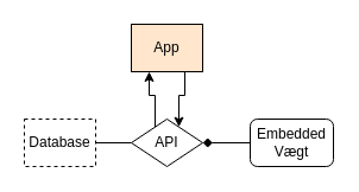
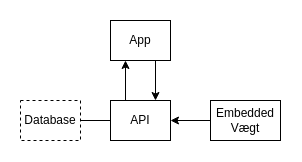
  <mxCell id="0" />
  <mxCell id="1" parent="0" />
  <mxCell id="2" style="edgeStyle=orthogonalEdgeStyle;rounded=0;orthogonalLoop=1;jettySize=auto;html=1;exitX=0.75;exitY=1;exitDx=0;exitDy=0;entryX=0.75;entryY=0;entryDx=0;entryDy=0;" edge="1" parent="1" source="3" target="8"><mxGeometry relative="1" as="geometry" /></mxCell>
- <mxCell id="3" value="App" style="whiteSpace=wrap;html=1;fillColor=#ffe6cc;" vertex="1" parent="1"><mxGeometry x="110" y="20" width="60" height="40" as="geometry" /></mxCell>
- <mxCell id="4" value="" style="edgeStyle=orthogonalEdgeStyle;rounded=0;orthogonalLoop=1;jettySize=auto;html=1;endArrow=diamond;" edge="1" parent="1" source="5" target="8"><mxGeometry relative="1" as="geometry" /></mxCell>
- <mxCell id="5" value="Embedded Vægt" style="whiteSpace=wrap;html=1;rounded=1;" vertex="1" parent="1"><mxGeometry x="210" y="100" width="70" height="40" as="geometry" /></mxCell>
+ <mxCell id="3" value="App" style="whiteSpace=wrap;html=1;" vertex="1" parent="1"><mxGeometry x="110" y="20" width="60" height="40" as="geometry" /></mxCell>
+ <mxCell id="4" value="" style="edgeStyle=orthogonalEdgeStyle;rounded=0;orthogonalLoop=1;jettySize=auto;html=1;" edge="1" parent="1" source="5" target="8"><mxGeometry relative="1" as="geometry" /></mxCell>
+ <mxCell id="5" value="Embedded Vægt" style="whiteSpace=wrap;html=1;" vertex="1" parent="1"><mxGeometry x="210" y="100" width="70" height="40" as="geometry" /></mxCell>
  <mxCell id="6" value="" style="edgeStyle=orthogonalEdgeStyle;rounded=0;orthogonalLoop=1;jettySize=auto;html=1;endArrow=none;" edge="1" parent="1" source="8" target="9"><mxGeometry relative="1" as="geometry" /></mxCell>
  <mxCell id="7" style="edgeStyle=orthogonalEdgeStyle;rounded=0;orthogonalLoop=1;jettySize=auto;html=1;exitX=0.25;exitY=0;exitDx=0;exitDy=0;entryX=0.25;entryY=1;entryDx=0;entryDy=0;" edge="1" parent="1" source="8" target="3"><mxGeometry relative="1" as="geometry" /></mxCell>
- <mxCell id="8" value="API" style="rhombus;whiteSpace=wrap;html=1;" vertex="1" parent="1"><mxGeometry x="110" y="100" width="60" height="40" as="geometry" /></mxCell>
+ <mxCell id="8" value="API" style="whiteSpace=wrap;html=1;" vertex="1" parent="1"><mxGeometry x="110" y="100" width="60" height="40" as="geometry" /></mxCell>
  <mxCell id="9" value="Database" style="whiteSpace=wrap;html=1;dashed=1;" vertex="1" parent="1"><mxGeometry x="20" y="100" width="60" height="40" as="geometry" /></mxCell>
